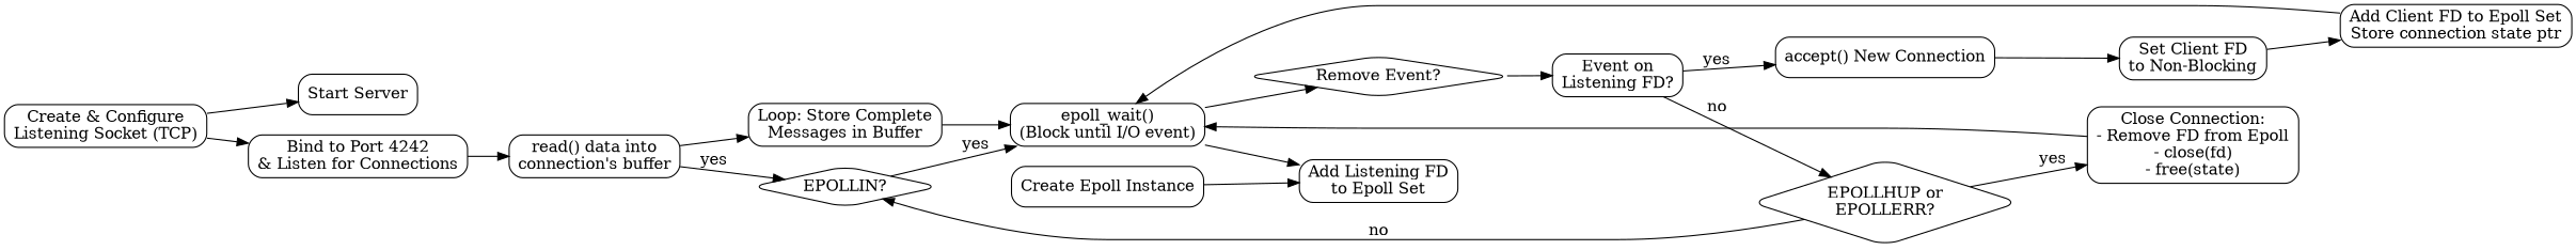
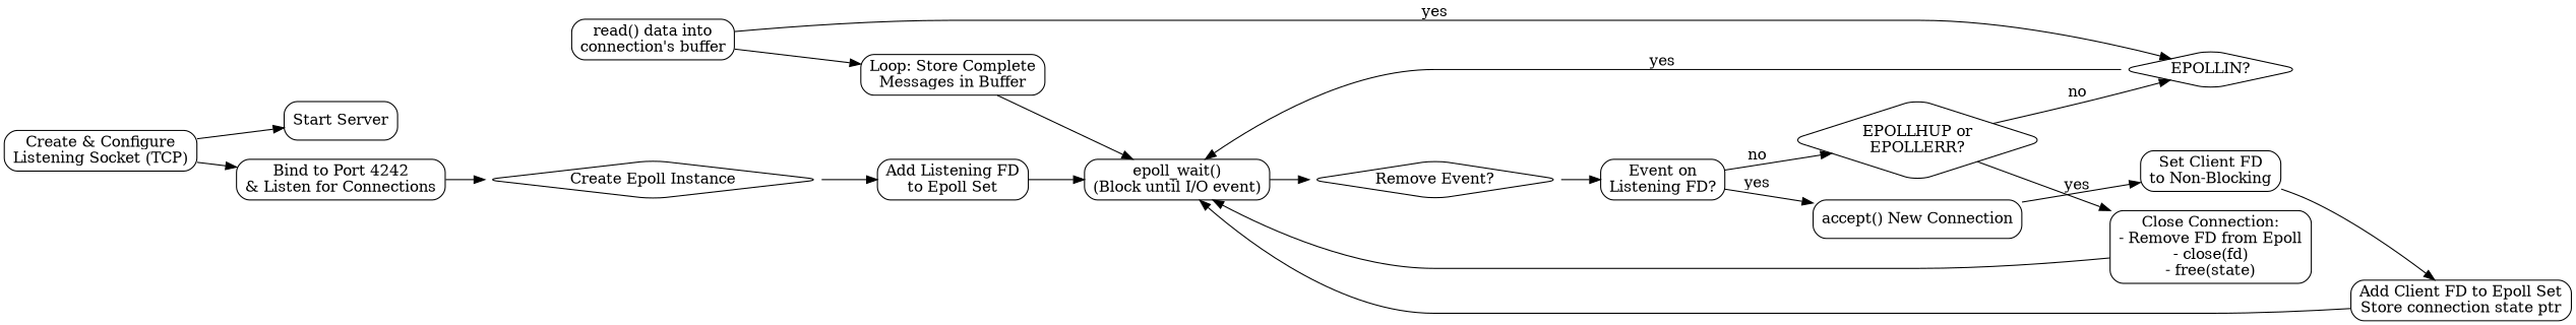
  digraph {
    rankdir=LR
    node [shape=box style=rounded]
    n1 [label="Start Server"]
    n2 [label="Create & Configure\nListening Socket (TCP)"]
    n3 [label="Bind to Port 4242\n& Listen for Connections"]
-   n4 [label="Create Epoll Instance"]
+   n4 [label="Create Epoll Instance" shape=diamond]
    n5 [label="Add Listening FD\nto Epoll Set"]
    n6 [label="epoll_wait()\n(Block until I/O event)"]
    n7 [label="Remove Event?" shape=diamond]
    n8 [label="Event on\nListening FD?"]
    n9 [label="accept() New Connection"]
    n10 [label="EPOLLHUP or\nEPOLLERR?" shape=diamond]
    n11 [label="Set Client FD\nto Non-Blocking"]
    n12 [label="Close Connection:\n- Remove FD from Epoll\n- close(fd)\n- free(state)"]
    n13 [label="EPOLLIN?" shape=diamond]
    n14 [label="Add Client FD to Epoll Set\nStore connection state ptr"]
    n15 [label="read() data into\nconnection's buffer"]
    n16 [label="Loop: Store Complete\nMessages in Buffer"]
    n2 -> n1
    n2 -> n3
-   n3 -> n15
+   n3 -> n4
    n4 -> n5
-   n6 -> n5
+   n5 -> n6
    n6 -> n7
    n7 -> n8
    n8 -> n9 [label=yes]
    n8 -> n10 [label=no]
    n9 -> n11
    n10 -> n12 [label=yes]
    n10 -> n13 [label=no]
    n11 -> n14
    n12 -> n6
    n13 -> n6 [label=yes]
    n14 -> n6
    n15 -> n13 [label=yes]
    n15 -> n16
    n16 -> n6
  }
